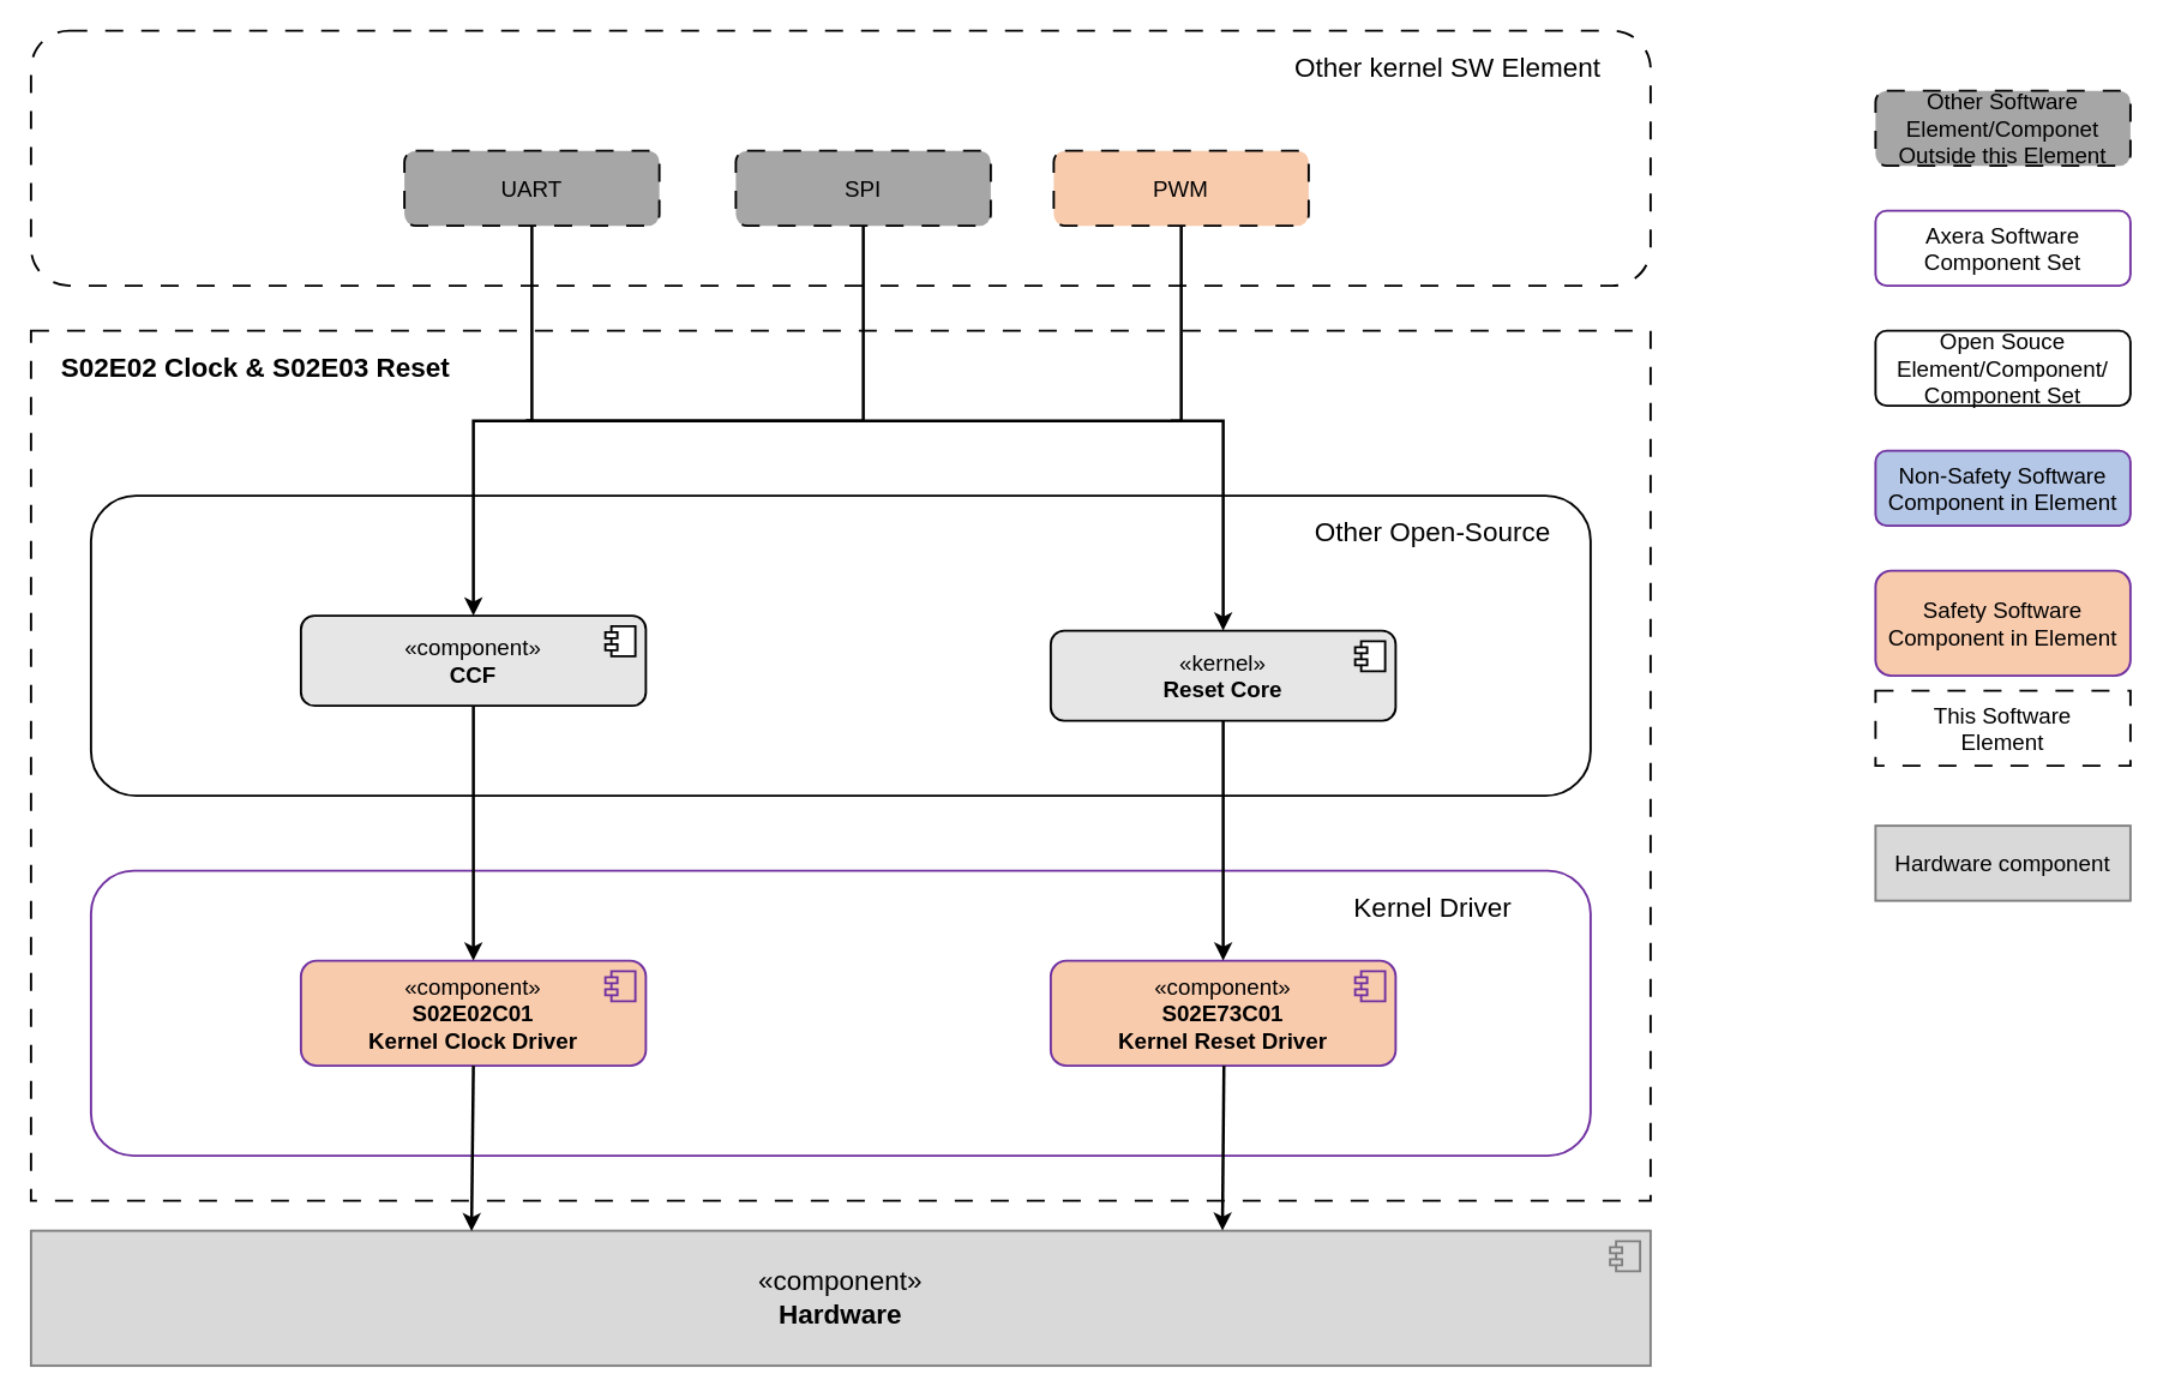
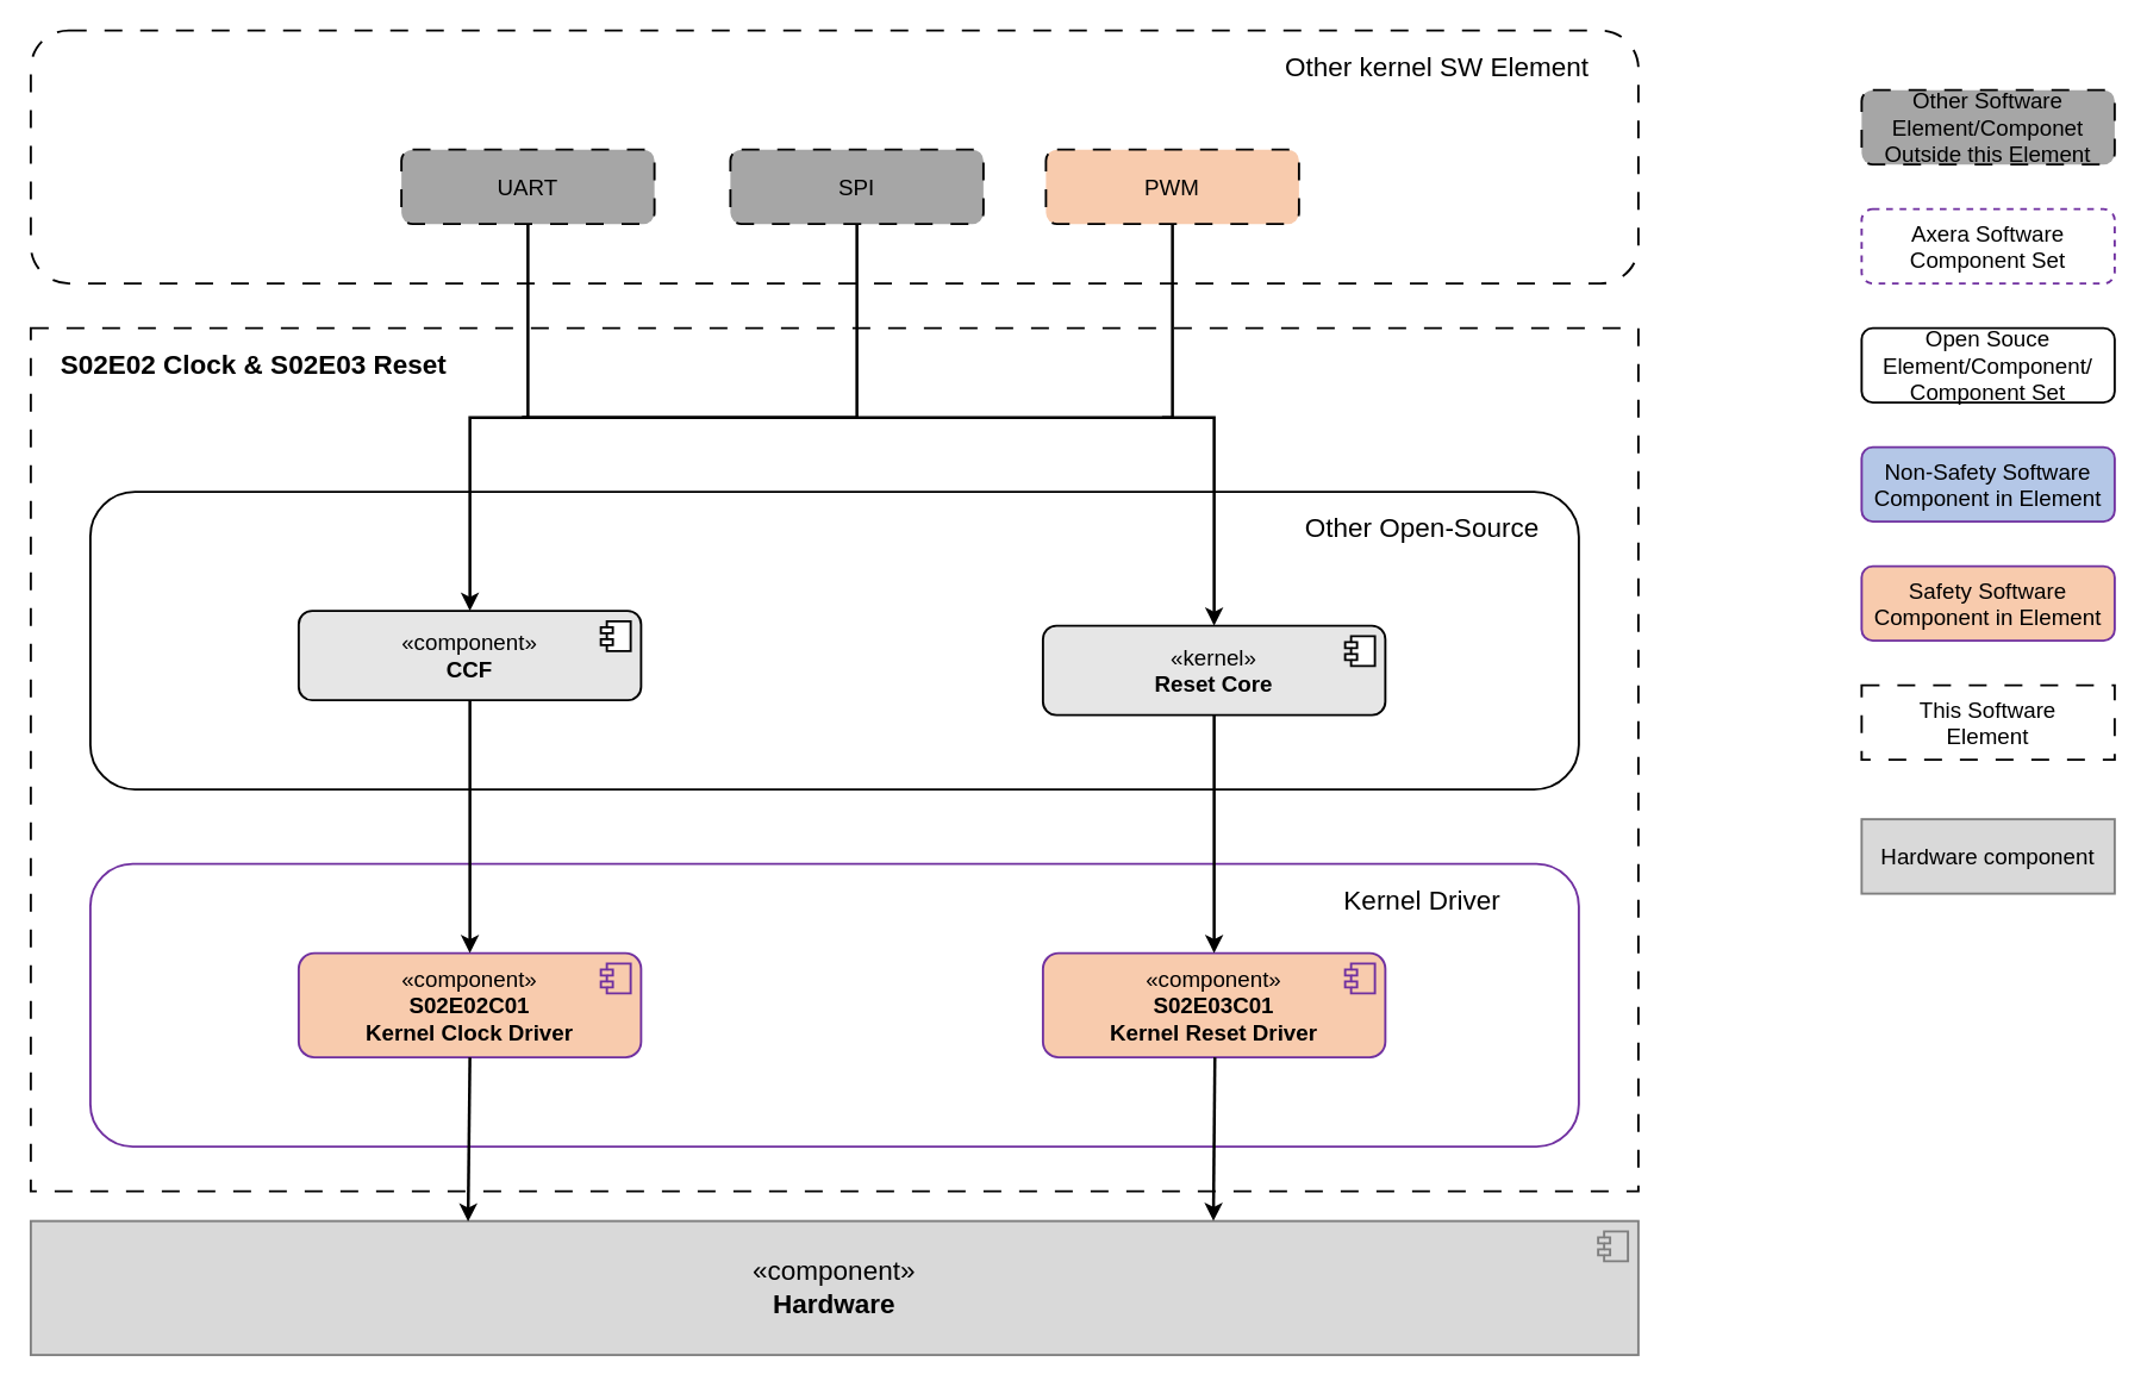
  <mxCell id="0" />
  <mxCell id="1" parent="0" />
  <mxCell id="2" value="" style="html=1;whiteSpace=wrap;rounded=1;strokeColor=#7030a0;strokeWidth=1.5;align=center;verticalAlign=middle;fontFamily=Helvetica;fontSize=12;fontColor=default;fillColor=none;movable=1;resizable=1;rotatable=1;deletable=1;editable=1;locked=0;connectable=1;" vertex="1" parent="1"><mxGeometry x="60" y="580" width="1000" height="190" as="geometry" /></mxCell>
  <mxCell id="3" value="" style="html=1;whiteSpace=wrap;rounded=1;strokeColor=#000000;strokeWidth=1.5;align=center;verticalAlign=middle;fontFamily=Helvetica;fontSize=12;fontColor=default;fillColor=none;movable=1;resizable=1;rotatable=1;deletable=1;editable=1;locked=0;connectable=1;" vertex="1" parent="1"><mxGeometry x="60" y="330" width="1000" height="200" as="geometry" /></mxCell>
  <mxCell id="4" value="&lt;div style=&quot;font-size: 15px;&quot;&gt;&lt;br&gt;&lt;/div&gt;" style="html=1;whiteSpace=wrap;strokeColor=#000000;fillColor=none;strokeWidth=1.5;dashed=1;dashPattern=8 8;movable=1;resizable=1;rotatable=1;deletable=1;editable=1;locked=0;connectable=1;fontSize=15;" vertex="1" parent="1"><mxGeometry x="20" y="220" width="1080" height="580" as="geometry" /></mxCell>
  <mxCell id="5" value="&lt;font style=&quot;font-size: 18px;&quot;&gt;«component»&lt;br&gt;&lt;b&gt;Hardware&lt;/b&gt;&lt;/font&gt;" style="html=1;dropTarget=0;whiteSpace=wrap;strokeColor=#7f7f7f;strokeWidth=1.5;align=center;verticalAlign=middle;fontFamily=Helvetica;fontSize=12;fontColor=default;fillColor=#d9d9d9;movable=1;resizable=1;rotatable=1;deletable=1;editable=1;locked=0;connectable=1;" vertex="1" parent="1"><mxGeometry x="20" y="820" width="1080" height="90" as="geometry" /></mxCell>
  <mxCell id="6" value="" style="shape=module;jettyWidth=8;jettyHeight=4;strokeColor=#7f7f7f;strokeWidth=1.5;align=center;verticalAlign=middle;fontFamily=Helvetica;fontSize=12;fontColor=default;fillColor=#d9d9d9;movable=1;resizable=1;rotatable=1;deletable=1;editable=1;locked=0;connectable=1;" vertex="1" parent="5"><mxGeometry x="1" width="20" height="20" relative="1" as="geometry"><mxPoint x="-27" y="7" as="offset" /></mxGeometry></mxCell>
  <mxCell id="7" value="Hardware component" style="html=1;whiteSpace=wrap;strokeColor=#7f7f7f;fillColor=#d9d9d9;strokeWidth=1.5;movable=1;resizable=1;rotatable=1;deletable=1;editable=1;locked=0;connectable=1;fontSize=15;" vertex="1" parent="1"><mxGeometry x="1250" y="550" width="170" height="50" as="geometry" /></mxCell>
  <mxCell id="8" value="This Software&lt;div style=&quot;font-size: 15px;&quot;&gt;Element&lt;/div&gt;" style="html=1;whiteSpace=wrap;strokeColor=#000000;fillColor=none;strokeWidth=1.5;dashed=1;dashPattern=8 8;movable=1;resizable=1;rotatable=1;deletable=1;editable=1;locked=0;connectable=1;fontSize=15;" vertex="1" parent="1"><mxGeometry x="1250" y="460" width="170" height="50" as="geometry" /></mxCell>
- <mxCell id="9" value="Safety Software&lt;div style=&quot;font-size: 15px;&quot;&gt;Component in Element&lt;/div&gt;" style="html=1;whiteSpace=wrap;strokeColor=#7030a0;fillColor=#f8cbad;strokeWidth=1.5;rounded=1;movable=1;resizable=1;rotatable=1;deletable=1;editable=1;locked=0;connectable=1;fontSize=15;" vertex="1" parent="1"><mxGeometry x="1250" y="380" width="170" height="70" as="geometry" /></mxCell>
+ <mxCell id="9" value="Safety Software&lt;div style=&quot;font-size: 15px;&quot;&gt;Component in Element&lt;/div&gt;" style="html=1;whiteSpace=wrap;strokeColor=#7030a0;fillColor=#f8cbad;strokeWidth=1.5;rounded=1;movable=1;resizable=1;rotatable=1;deletable=1;editable=1;locked=0;connectable=1;fontSize=15;" vertex="1" parent="1"><mxGeometry x="1250" y="380" width="170" height="50" as="geometry" /></mxCell>
  <mxCell id="10" value="Non-Safety Software&lt;div style=&quot;font-size: 15px;&quot;&gt;Component in Element&lt;/div&gt;" style="html=1;whiteSpace=wrap;strokeColor=#7030a0;fillColor=#b4c7e7;strokeWidth=1.5;rounded=1;movable=1;resizable=1;rotatable=1;deletable=1;editable=1;locked=0;connectable=1;fontSize=15;" vertex="1" parent="1"><mxGeometry x="1250" y="300" width="170" height="50" as="geometry" /></mxCell>
  <mxCell id="11" value="Open Souce&lt;div style=&quot;font-size: 15px;&quot;&gt;Element/Component/&lt;/div&gt;&lt;div style=&quot;font-size: 15px;&quot;&gt;Component Set&lt;/div&gt;" style="html=1;whiteSpace=wrap;strokeColor=#000000;fillColor=none;strokeWidth=1.5;rounded=1;movable=1;resizable=1;rotatable=1;deletable=1;editable=1;locked=0;connectable=1;fontSize=15;" vertex="1" parent="1"><mxGeometry x="1250" y="220" width="170" height="50" as="geometry" /></mxCell>
- <mxCell id="12" value="Axera Software&lt;div style=&quot;font-size: 15px;&quot;&gt;Component Set&lt;/div&gt;" style="html=1;whiteSpace=wrap;strokeColor=#7030a0;fillColor=none;strokeWidth=1.5;rounded=1;movable=1;resizable=1;rotatable=1;deletable=1;editable=1;locked=0;connectable=1;fontSize=15;" vertex="1" parent="1"><mxGeometry x="1250" y="140" width="170" height="50" as="geometry" /></mxCell>
+ <mxCell id="12" value="Axera Software&lt;div style=&quot;font-size: 15px;&quot;&gt;Component Set&lt;/div&gt;" style="html=1;whiteSpace=wrap;strokeColor=#7030a0;fillColor=none;strokeWidth=1.5;rounded=1;movable=1;resizable=1;rotatable=1;deletable=1;editable=1;locked=0;connectable=1;fontSize=15;dashed=1;" vertex="1" parent="1"><mxGeometry x="1250" y="140" width="170" height="50" as="geometry" /></mxCell>
  <mxCell id="13" value="Other Software&lt;div style=&quot;font-size: 15px;&quot;&gt;Element/Componet&lt;/div&gt;&lt;div style=&quot;font-size: 15px;&quot;&gt;Outside this Element&lt;/div&gt;" style="html=1;whiteSpace=wrap;strokeColor=#000000;fillColor=#a6a6a6;strokeWidth=1.5;rounded=1;dashed=1;dashPattern=8 8;movable=1;resizable=1;rotatable=1;deletable=1;editable=1;locked=0;connectable=1;fontSize=15;" vertex="1" parent="1"><mxGeometry x="1250" y="60" width="170" height="50" as="geometry" /></mxCell>
- <mxCell id="14" value="«component&lt;span style=&quot;background-color: initial; font-size: 15px;&quot;&gt;»&lt;/span&gt;&lt;div style=&quot;font-size: 15px;&quot;&gt;&lt;b style=&quot;font-size: 15px;&quot;&gt;S02E73C01&lt;/b&gt;&lt;/div&gt;&lt;div style=&quot;font-size: 15px;&quot;&gt;&lt;b style=&quot;font-size: 15px;&quot;&gt;Kernel Reset Driver&lt;/b&gt;&lt;/div&gt;" style="html=1;dropTarget=0;whiteSpace=wrap;rounded=1;strokeColor=#7030a0;strokeWidth=1.5;align=center;verticalAlign=middle;fontFamily=Helvetica;fontSize=15;fontColor=default;fillColor=#f8cbad;movable=1;resizable=1;rotatable=1;deletable=1;editable=1;locked=0;connectable=1;" vertex="1" parent="1"><mxGeometry x="700" y="640" width="230" height="70" as="geometry" /></mxCell>
+ <mxCell id="14" value="«component&lt;span style=&quot;background-color: initial; font-size: 15px;&quot;&gt;»&lt;/span&gt;&lt;div style=&quot;font-size: 15px;&quot;&gt;&lt;b style=&quot;font-size: 15px;&quot;&gt;S02E03C01&lt;/b&gt;&lt;/div&gt;&lt;div style=&quot;font-size: 15px;&quot;&gt;&lt;b style=&quot;font-size: 15px;&quot;&gt;Kernel Reset Driver&lt;/b&gt;&lt;/div&gt;" style="html=1;dropTarget=0;whiteSpace=wrap;rounded=1;strokeColor=#7030a0;strokeWidth=1.5;align=center;verticalAlign=middle;fontFamily=Helvetica;fontSize=15;fontColor=default;fillColor=#f8cbad;movable=1;resizable=1;rotatable=1;deletable=1;editable=1;locked=0;connectable=1;" vertex="1" parent="1"><mxGeometry x="700" y="640" width="230" height="70" as="geometry" /></mxCell>
  <mxCell id="15" value="" style="shape=module;jettyWidth=8;jettyHeight=4;rounded=1;strokeColor=#7030a0;strokeWidth=1.5;align=center;verticalAlign=middle;fontFamily=Helvetica;fontSize=12;fontColor=default;fillColor=#f8cbad;movable=1;resizable=1;rotatable=1;deletable=1;editable=1;locked=0;connectable=1;" vertex="1" parent="14"><mxGeometry x="1" width="20" height="20" relative="1" as="geometry"><mxPoint x="-27" y="7" as="offset" /></mxGeometry></mxCell>
  <mxCell id="16" value="«component&lt;span style=&quot;background-color: initial; font-size: 15px;&quot;&gt;»&lt;/span&gt;&lt;div style=&quot;font-size: 15px;&quot;&gt;&lt;b style=&quot;font-size: 15px;&quot;&gt;S02E02C01&lt;/b&gt;&lt;/div&gt;&lt;div style=&quot;font-size: 15px;&quot;&gt;&lt;b style=&quot;font-size: 15px;&quot;&gt;Kernel Clock Driver&lt;/b&gt;&lt;/div&gt;" style="html=1;dropTarget=0;whiteSpace=wrap;rounded=1;strokeColor=#7030a0;strokeWidth=1.5;align=center;verticalAlign=middle;fontFamily=Helvetica;fontSize=15;fontColor=default;fillColor=#f8cbad;movable=1;resizable=1;rotatable=1;deletable=1;editable=1;locked=0;connectable=1;" vertex="1" parent="1"><mxGeometry x="200" y="640" width="230" height="70" as="geometry" /></mxCell>
  <mxCell id="17" value="" style="shape=module;jettyWidth=8;jettyHeight=4;rounded=1;strokeColor=#7030a0;strokeWidth=1.5;align=center;verticalAlign=middle;fontFamily=Helvetica;fontSize=12;fontColor=default;fillColor=#f8cbad;movable=1;resizable=1;rotatable=1;deletable=1;editable=1;locked=0;connectable=1;" vertex="1" parent="16"><mxGeometry x="1" width="20" height="20" relative="1" as="geometry"><mxPoint x="-27" y="7" as="offset" /></mxGeometry></mxCell>
  <mxCell id="18" value="«kernel&lt;span style=&quot;background-color: initial; font-size: 15px;&quot;&gt;»&lt;/span&gt;&lt;div style=&quot;font-size: 15px;&quot;&gt;&lt;b&gt;Reset Core&lt;/b&gt;&lt;/div&gt;" style="html=1;dropTarget=0;whiteSpace=wrap;rounded=1;strokeColor=#000000;strokeWidth=1.5;align=center;verticalAlign=middle;fontFamily=Helvetica;fontSize=15;fontColor=default;fillColor=#E6E6E6;movable=1;resizable=1;rotatable=1;deletable=1;editable=1;locked=0;connectable=1;" vertex="1" parent="1"><mxGeometry x="700" y="420" width="230" height="60" as="geometry" /></mxCell>
  <mxCell id="19" value="" style="shape=module;jettyWidth=8;jettyHeight=4;rounded=1;strokeColor=#000000;strokeWidth=1.5;align=center;verticalAlign=middle;fontFamily=Helvetica;fontSize=12;fontColor=default;fillColor=default;movable=1;resizable=1;rotatable=1;deletable=1;editable=1;locked=0;connectable=1;" vertex="1" parent="18"><mxGeometry x="1" width="20" height="20" relative="1" as="geometry"><mxPoint x="-27" y="7" as="offset" /></mxGeometry></mxCell>
  <mxCell id="20" value="«component&lt;span style=&quot;background-color: initial; font-size: 15px;&quot;&gt;»&lt;/span&gt;&lt;div style=&quot;font-size: 15px;&quot;&gt;&lt;b&gt;CCF&lt;/b&gt;&lt;/div&gt;" style="html=1;dropTarget=0;whiteSpace=wrap;rounded=1;strokeColor=#000000;strokeWidth=1.5;align=center;verticalAlign=middle;fontFamily=Helvetica;fontSize=15;fontColor=default;fillColor=#E6E6E6;movable=1;resizable=1;rotatable=1;deletable=1;editable=1;locked=0;connectable=1;" vertex="1" parent="1"><mxGeometry x="200" y="410" width="230" height="60" as="geometry" /></mxCell>
  <mxCell id="21" value="" style="shape=module;jettyWidth=8;jettyHeight=4;rounded=1;strokeColor=#000000;strokeWidth=1.5;align=center;verticalAlign=middle;fontFamily=Helvetica;fontSize=12;fontColor=default;fillColor=default;movable=1;resizable=1;rotatable=1;deletable=1;editable=1;locked=0;connectable=1;" vertex="1" parent="20"><mxGeometry x="1" width="20" height="20" relative="1" as="geometry"><mxPoint x="-27" y="7" as="offset" /></mxGeometry></mxCell>
  <mxCell id="22" value="UART" style="html=1;whiteSpace=wrap;strokeColor=#000000;fillColor=#a6a6a6;strokeWidth=1.5;rounded=1;dashed=1;dashPattern=8 8;movable=1;resizable=1;rotatable=1;deletable=1;editable=1;locked=0;connectable=1;fontSize=15;" vertex="1" parent="1"><mxGeometry x="269" y="100" width="170" height="50" as="geometry" /></mxCell>
  <mxCell id="23" value="SPI" style="html=1;whiteSpace=wrap;strokeColor=#000000;fillColor=#a6a6a6;strokeWidth=1.5;rounded=1;dashed=1;dashPattern=8 8;movable=1;resizable=1;rotatable=1;deletable=1;editable=1;locked=0;connectable=1;fontSize=15;" vertex="1" parent="1"><mxGeometry x="490" y="100" width="170" height="50" as="geometry" /></mxCell>
  <mxCell id="24" value="PWM" style="html=1;whiteSpace=wrap;strokeColor=#000000;fillColor=#f8cbad;strokeWidth=1.5;rounded=1;dashed=1;dashPattern=8 8;movable=1;resizable=1;rotatable=1;deletable=1;editable=1;locked=0;connectable=1;fontSize=15;" vertex="1" parent="1"><mxGeometry x="702" y="100" width="170" height="50" as="geometry" /></mxCell>
  <mxCell id="25" value="Other Open-Source" style="text;html=1;align=center;verticalAlign=middle;whiteSpace=wrap;rounded=0;fontSize=18;movable=1;resizable=1;rotatable=1;deletable=1;editable=1;locked=0;connectable=1;" vertex="1" parent="1"><mxGeometry x="860" y="340" width="190" height="30" as="geometry" /></mxCell>
  <mxCell id="26" value="Kernel Driver" style="text;html=1;align=center;verticalAlign=middle;whiteSpace=wrap;rounded=0;fontSize=18;movable=1;resizable=1;rotatable=1;deletable=1;editable=1;locked=0;connectable=1;" vertex="1" parent="1"><mxGeometry x="860" y="590" width="190" height="30" as="geometry" /></mxCell>
  <mxCell id="27" value="" style="html=1;whiteSpace=wrap;strokeColor=#000000;fillColor=none;strokeWidth=1.5;rounded=1;dashed=1;dashPattern=8 8;movable=1;resizable=1;rotatable=1;deletable=1;editable=1;locked=0;connectable=1;fontSize=15;" vertex="1" parent="1"><mxGeometry x="20" y="20" width="1080" height="170" as="geometry" /></mxCell>
  <mxCell id="28" value="&lt;font style=&quot;font-size: 18px;&quot;&gt;&lt;b&gt;S02E02 Clock &amp;amp; S02E03 Reset&lt;/b&gt;&lt;/font&gt;" style="text;html=1;align=center;verticalAlign=middle;whiteSpace=wrap;rounded=0;movable=1;resizable=1;rotatable=1;deletable=1;editable=1;locked=0;connectable=1;" vertex="1" parent="1"><mxGeometry x="20" y="225" width="300" height="40" as="geometry" /></mxCell>
  <mxCell id="29" value="" style="endArrow=classic;html=1;rounded=0;exitX=0.5;exitY=1;exitDx=0;exitDy=0;entryX=0.5;entryY=0;entryDx=0;entryDy=0;strokeWidth=2;" edge="1" parent="1" source="20" target="16"><mxGeometry width="50" height="50" relative="1" as="geometry"><mxPoint x="-80" y="640" as="sourcePoint" /><mxPoint x="-30" y="590" as="targetPoint" /></mxGeometry></mxCell>
  <mxCell id="30" value="" style="endArrow=classic;html=1;rounded=0;exitX=0.5;exitY=1;exitDx=0;exitDy=0;strokeWidth=2;" edge="1" parent="1" source="18" target="14"><mxGeometry width="50" height="50" relative="1" as="geometry"><mxPoint x="325" y="480" as="sourcePoint" /><mxPoint x="325" y="650" as="targetPoint" /></mxGeometry></mxCell>
  <mxCell id="31" value="" style="endArrow=classic;html=1;rounded=0;exitX=0.5;exitY=1;exitDx=0;exitDy=0;strokeWidth=2;" edge="1" parent="1" source="22" target="20"><mxGeometry width="50" height="50" relative="1" as="geometry"><mxPoint x="-160" y="440" as="sourcePoint" /><mxPoint x="-110" y="390" as="targetPoint" /><Array as="points"><mxPoint x="354" y="280" /><mxPoint x="315" y="280" /></Array></mxGeometry></mxCell>
  <mxCell id="32" value="" style="endArrow=none;html=1;rounded=0;exitX=0.5;exitY=1;exitDx=0;exitDy=0;strokeWidth=2;" edge="1" parent="1" source="23"><mxGeometry width="50" height="50" relative="1" as="geometry"><mxPoint x="500" y="330" as="sourcePoint" /><mxPoint x="350" y="280" as="targetPoint" /><Array as="points"><mxPoint x="575" y="280" /></Array></mxGeometry></mxCell>
  <mxCell id="33" value="" style="endArrow=none;html=1;rounded=0;exitX=0.5;exitY=1;exitDx=0;exitDy=0;strokeWidth=2;" edge="1" parent="1" source="24"><mxGeometry width="50" height="50" relative="1" as="geometry"><mxPoint x="543" y="160" as="sourcePoint" /><mxPoint x="350" y="280" as="targetPoint" /><Array as="points"><mxPoint x="787" y="280" /></Array></mxGeometry></mxCell>
  <mxCell id="34" value="" style="endArrow=classic;html=1;rounded=0;entryX=0.5;entryY=0;entryDx=0;entryDy=0;strokeWidth=2;" edge="1" parent="1" target="18"><mxGeometry width="50" height="50" relative="1" as="geometry"><mxPoint x="780" y="280" as="sourcePoint" /><mxPoint x="510" y="420" as="targetPoint" /><Array as="points"><mxPoint x="815" y="280" /></Array></mxGeometry></mxCell>
  <mxCell id="35" value="" style="endArrow=classic;html=1;rounded=0;exitX=0.5;exitY=1;exitDx=0;exitDy=0;entryX=0.272;entryY=0.004;entryDx=0;entryDy=0;strokeWidth=2;entryPerimeter=0;" edge="1" parent="1" source="16" target="5"><mxGeometry width="50" height="50" relative="1" as="geometry"><mxPoint x="310" y="880" as="sourcePoint" /><mxPoint x="310" y="1050" as="targetPoint" /></mxGeometry></mxCell>
  <mxCell id="36" value="" style="endArrow=classic;html=1;rounded=0;exitX=0.5;exitY=1;exitDx=0;exitDy=0;entryX=0.272;entryY=0.004;entryDx=0;entryDy=0;strokeWidth=2;entryPerimeter=0;" edge="1" parent="1"><mxGeometry width="50" height="50" relative="1" as="geometry"><mxPoint x="815.5" y="710" as="sourcePoint" /><mxPoint x="814.5" y="820" as="targetPoint" /></mxGeometry></mxCell>
  <mxCell id="37" value="Other kernel SW Element" style="text;html=1;align=center;verticalAlign=middle;whiteSpace=wrap;rounded=0;fontSize=18;movable=1;resizable=1;rotatable=1;deletable=1;editable=1;locked=0;connectable=1;" vertex="1" parent="1"><mxGeometry x="850" y="30" width="230" height="30" as="geometry" /></mxCell>
